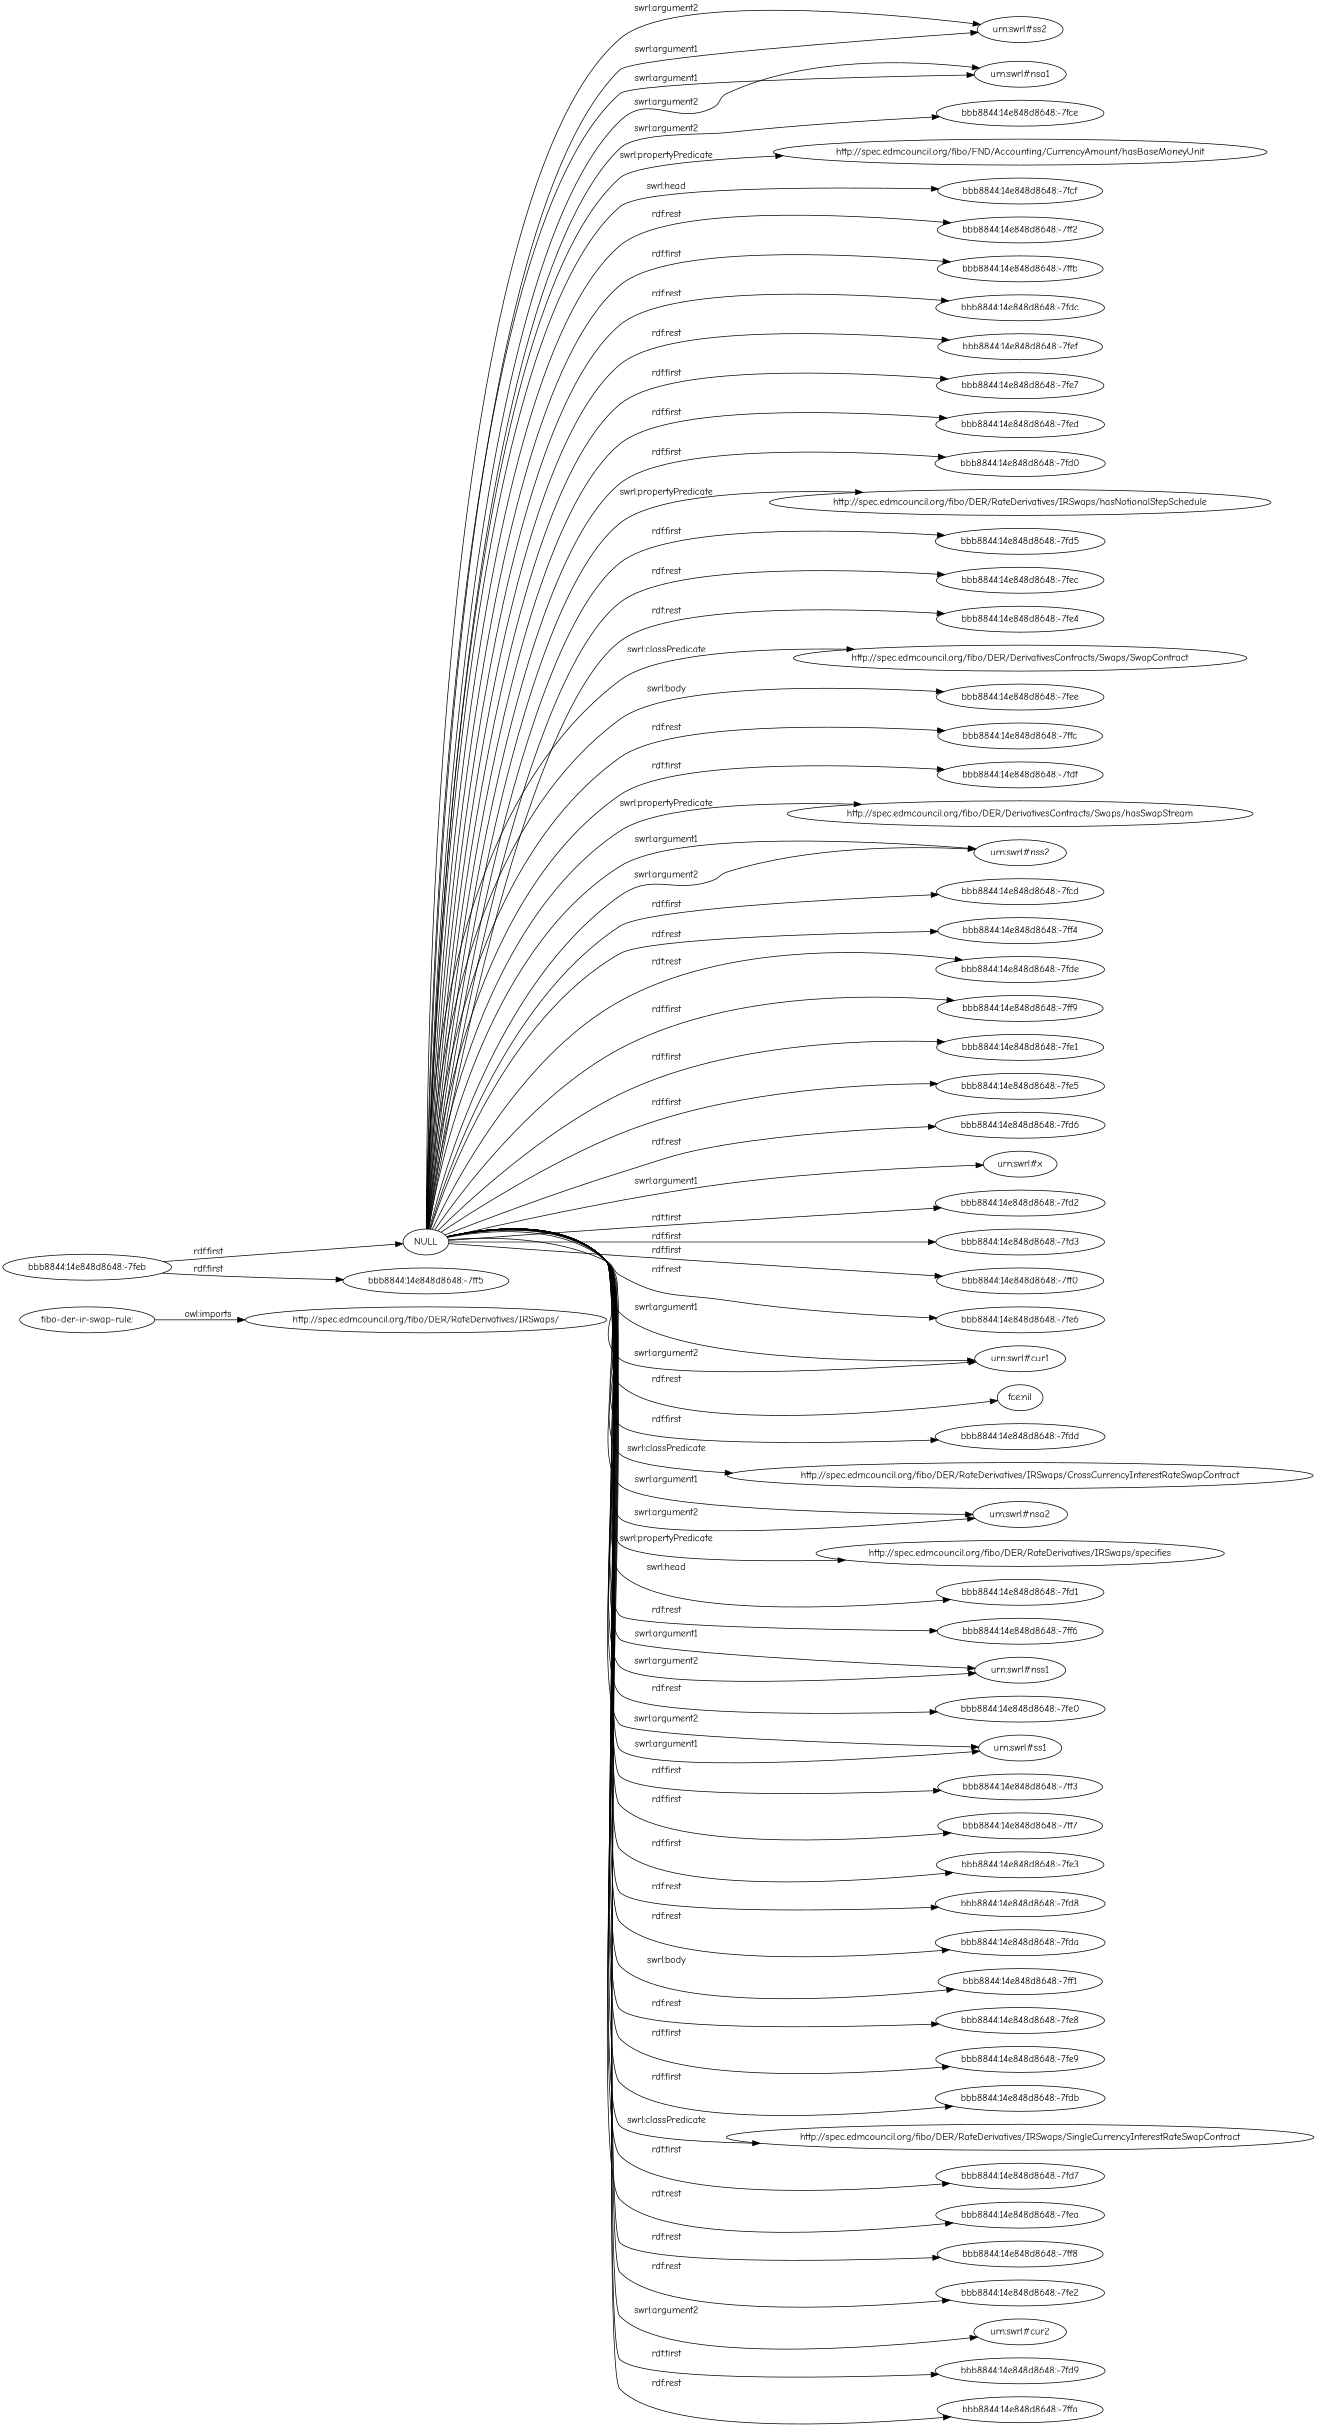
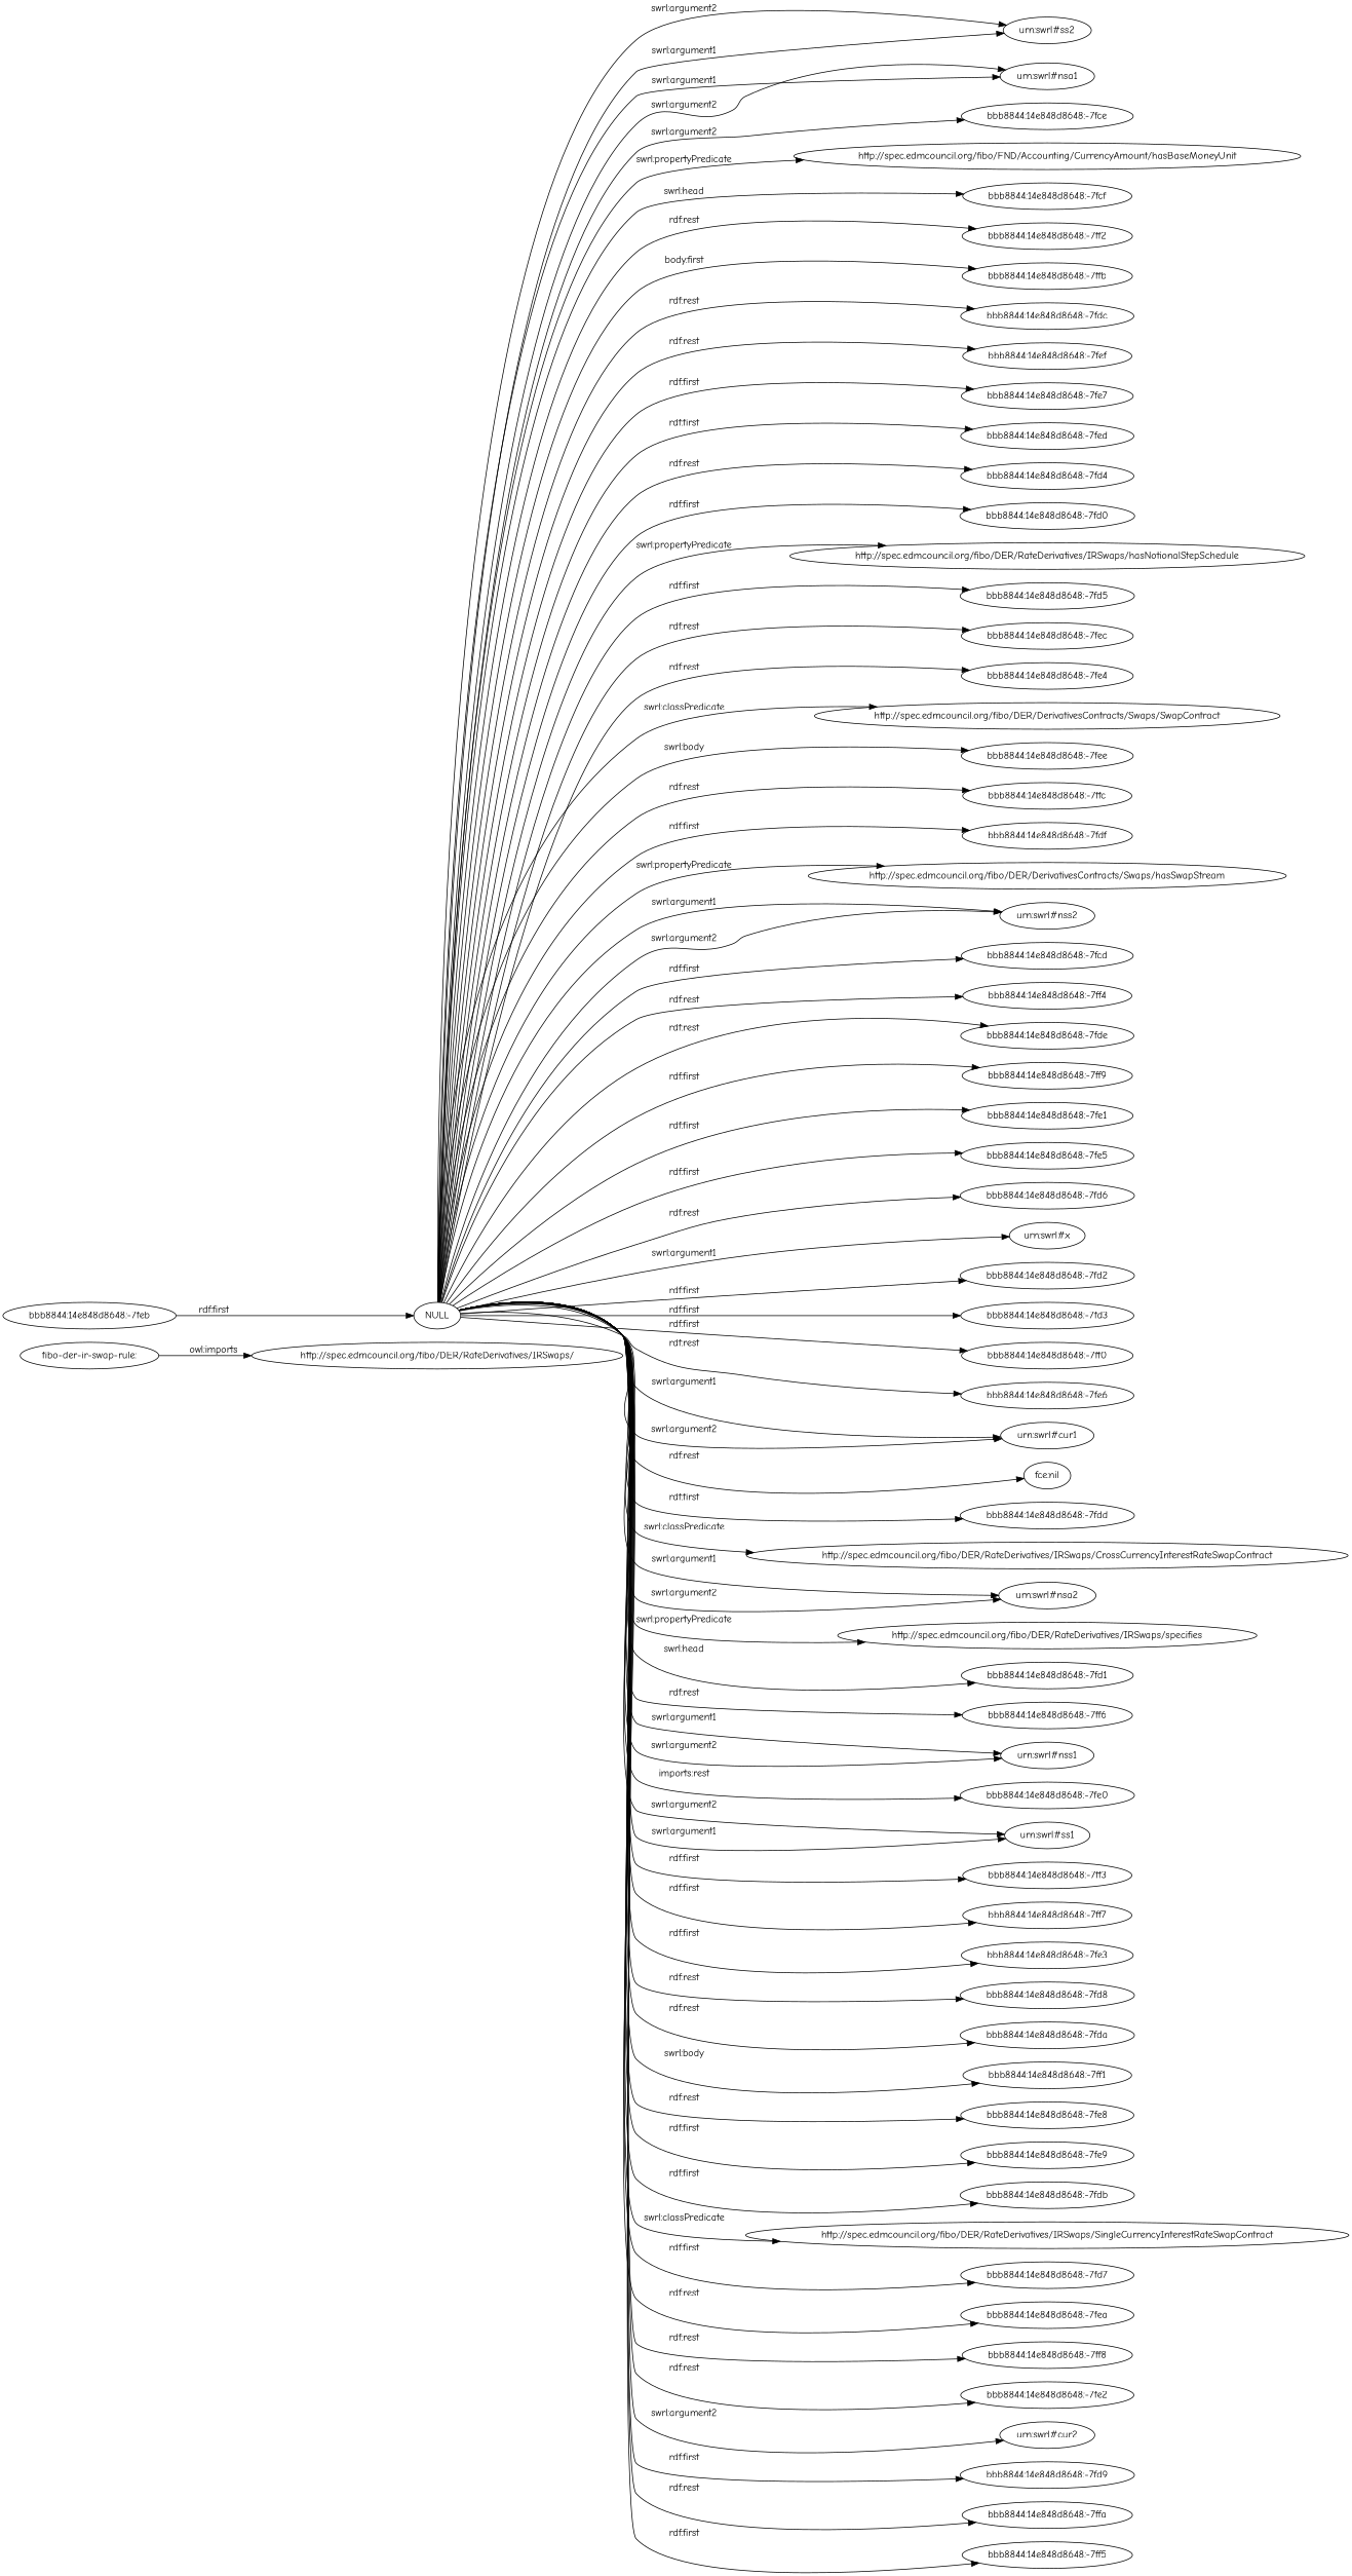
  digraph {
    fontname="Comic Neue"
    rankdir=LR
    node [fontname="Comic Neue"]
    edge [fontname="Comic Neue"]
    "fibo-der-ir-swap-rule:"
    "http://spec.edmcouncil.org/fibo/DER/RateDerivatives/IRSwaps/"
    NULL
    "urn:swrl#ss2"
    "urn:swrl#nsa1"
    "bbb8844:14e848d8648:-7fce"
    "http://spec.edmcouncil.org/fibo/FND/Accounting/CurrencyAmount/hasBaseMoneyUnit"
    "bbb8844:14e848d8648:-7fcf"
    "bbb8844:14e848d8648:-7ff2"
    "bbb8844:14e848d8648:-7ffb"
    "bbb8844:14e848d8648:-7fdc"
    "bbb8844:14e848d8648:-7fef"
    "bbb8844:14e848d8648:-7fe7"
    "bbb8844:14e848d8648:-7fed"
+   "bbb8844:14e848d8648:-7fd4"
    "bbb8844:14e848d8648:-7fd0"
    "http://spec.edmcouncil.org/fibo/DER/RateDerivatives/IRSwaps/hasNotionalStepSchedule"
    "bbb8844:14e848d8648:-7fd5"
    "bbb8844:14e848d8648:-7fec"
    "bbb8844:14e848d8648:-7fe4"
    "http://spec.edmcouncil.org/fibo/DER/DerivativesContracts/Swaps/SwapContract"
    "bbb8844:14e848d8648:-7fee"
    "bbb8844:14e848d8648:-7ffc"
    "bbb8844:14e848d8648:-7fdf"
    "http://spec.edmcouncil.org/fibo/DER/DerivativesContracts/Swaps/hasSwapStream"
    "urn:swrl#nss2"
    "bbb8844:14e848d8648:-7fcd"
    "bbb8844:14e848d8648:-7ff4"
    "bbb8844:14e848d8648:-7fde"
    "bbb8844:14e848d8648:-7ff9"
    "bbb8844:14e848d8648:-7fe1"
    "bbb8844:14e848d8648:-7fe5"
    "bbb8844:14e848d8648:-7fd6"
    "urn:swrl#x"
    "bbb8844:14e848d8648:-7fd2"
    "bbb8844:14e848d8648:-7fd3"
    "bbb8844:14e848d8648:-7ff0"
    "bbb8844:14e848d8648:-7fe6"
    "urn:swrl#cur1"
    n40 [label="fce:nil"]
    "bbb8844:14e848d8648:-7fdd"
    "http://spec.edmcouncil.org/fibo/DER/RateDerivatives/IRSwaps/CrossCurrencyInterestRateSwapContract"
    "urn:swrl#nsa2"
    "http://spec.edmcouncil.org/fibo/DER/RateDerivatives/IRSwaps/specifies"
    "bbb8844:14e848d8648:-7fd1"
    "bbb8844:14e848d8648:-7ff6"
    "urn:swrl#nss1"
    "bbb8844:14e848d8648:-7fe0"
    "urn:swrl#ss1"
    "bbb8844:14e848d8648:-7ff3"
    "bbb8844:14e848d8648:-7ff7"
    "bbb8844:14e848d8648:-7fe3"
    "bbb8844:14e848d8648:-7fd8"
    "bbb8844:14e848d8648:-7fda"
    "bbb8844:14e848d8648:-7ff1"
    "bbb8844:14e848d8648:-7fe8"
    "bbb8844:14e848d8648:-7fe9"
    "bbb8844:14e848d8648:-7fdb"
    "http://spec.edmcouncil.org/fibo/DER/RateDerivatives/IRSwaps/SingleCurrencyInterestRateSwapContract"
    "bbb8844:14e848d8648:-7fd7"
    "bbb8844:14e848d8648:-7fea"
    "bbb8844:14e848d8648:-7ff8"
    "bbb8844:14e848d8648:-7fe2"
    "urn:swrl#cur2"
    "bbb8844:14e848d8648:-7fd9"
    "bbb8844:14e848d8648:-7ffa"
    "bbb8844:14e848d8648:-7ff5"
    "bbb8844:14e848d8648:-7feb"
    "fibo-der-ir-swap-rule:" -> "http://spec.edmcouncil.org/fibo/DER/RateDerivatives/IRSwaps/" [label="owl:imports"]
    NULL -> "urn:swrl#ss2" [label="swrl:argument2"]
    NULL -> "urn:swrl#ss2" [label="swrl:argument1"]
    NULL -> "urn:swrl#nsa1" [label="swrl:argument1"]
    NULL -> "urn:swrl#nsa1" [label="swrl:argument2"]
    NULL -> "bbb8844:14e848d8648:-7fce" [label="swrl:argument2"]
    NULL -> "http://spec.edmcouncil.org/fibo/FND/Accounting/CurrencyAmount/hasBaseMoneyUnit" [label="swrl:propertyPredicate"]
    NULL -> "bbb8844:14e848d8648:-7fcf" [label="swrl:head"]
    NULL -> "bbb8844:14e848d8648:-7ff2" [label="rdf:rest"]
-   NULL -> "bbb8844:14e848d8648:-7ffb" [label="rdf:first"]
+   NULL -> "bbb8844:14e848d8648:-7ffb" [label="body:first"]
    NULL -> "bbb8844:14e848d8648:-7fdc" [label="rdf:rest"]
    NULL -> "bbb8844:14e848d8648:-7fef" [label="rdf:rest"]
    NULL -> "bbb8844:14e848d8648:-7fe7" [label="rdf:first"]
    NULL -> "bbb8844:14e848d8648:-7fed" [label="rdf:first"]
+   NULL -> "bbb8844:14e848d8648:-7fd4" [label="rdf:rest"]
    NULL -> "bbb8844:14e848d8648:-7fd0" [label="rdf:first"]
    NULL -> "http://spec.edmcouncil.org/fibo/DER/RateDerivatives/IRSwaps/hasNotionalStepSchedule" [label="swrl:propertyPredicate"]
    NULL -> "bbb8844:14e848d8648:-7fd5" [label="rdf:first"]
    NULL -> "bbb8844:14e848d8648:-7fec" [label="rdf:rest"]
    NULL -> "bbb8844:14e848d8648:-7fe4" [label="rdf:rest"]
    NULL -> "http://spec.edmcouncil.org/fibo/DER/DerivativesContracts/Swaps/SwapContract" [label="swrl:classPredicate"]
    NULL -> "bbb8844:14e848d8648:-7fee" [label="swrl:body"]
    NULL -> "bbb8844:14e848d8648:-7ffc" [label="rdf:rest"]
    NULL -> "bbb8844:14e848d8648:-7fdf" [label="rdf:first"]
    NULL -> "http://spec.edmcouncil.org/fibo/DER/DerivativesContracts/Swaps/hasSwapStream" [label="swrl:propertyPredicate"]
    NULL -> "urn:swrl#nss2" [label="swrl:argument1"]
    NULL -> "urn:swrl#nss2" [label="swrl:argument2"]
    NULL -> "bbb8844:14e848d8648:-7fcd" [label="rdf:first"]
    NULL -> "bbb8844:14e848d8648:-7ff4" [label="rdf:rest"]
    NULL -> "bbb8844:14e848d8648:-7fde" [label="rdf:rest"]
    NULL -> "bbb8844:14e848d8648:-7ff9" [label="rdf:first"]
    NULL -> "bbb8844:14e848d8648:-7fe1" [label="rdf:first"]
    NULL -> "bbb8844:14e848d8648:-7fe5" [label="rdf:first"]
    NULL -> "bbb8844:14e848d8648:-7fd6" [label="rdf:rest"]
    NULL -> "urn:swrl#x" [label="swrl:argument1"]
    NULL -> "bbb8844:14e848d8648:-7fd2" [label="rdf:first"]
    NULL -> "bbb8844:14e848d8648:-7fd3" [label="rdf:first"]
    NULL -> "bbb8844:14e848d8648:-7ff0" [label="rdf:first"]
    NULL -> "bbb8844:14e848d8648:-7fe6" [label="rdf:rest"]
    NULL -> "urn:swrl#cur1" [label="swrl:argument1"]
    NULL -> "urn:swrl#cur1" [label="swrl:argument2"]
    NULL -> n40 [label="rdf:rest"]
    NULL -> "bbb8844:14e848d8648:-7fdd" [label="rdf:first"]
    NULL -> "http://spec.edmcouncil.org/fibo/DER/RateDerivatives/IRSwaps/CrossCurrencyInterestRateSwapContract" [label="swrl:classPredicate"]
    NULL -> "urn:swrl#nsa2" [label="swrl:argument1"]
    NULL -> "urn:swrl#nsa2" [label="swrl:argument2"]
    NULL -> "http://spec.edmcouncil.org/fibo/DER/RateDerivatives/IRSwaps/specifies" [label="swrl:propertyPredicate"]
    NULL -> "bbb8844:14e848d8648:-7fd1" [label="swrl:head"]
    NULL -> "bbb8844:14e848d8648:-7ff6" [label="rdf:rest"]
    NULL -> "urn:swrl#nss1" [label="swrl:argument1"]
    NULL -> "urn:swrl#nss1" [label="swrl:argument2"]
-   NULL -> "bbb8844:14e848d8648:-7fe0" [label="rdf:rest"]
+   NULL -> "bbb8844:14e848d8648:-7fe0" [label="imports:rest"]
    NULL -> "urn:swrl#ss1" [label="swrl:argument2"]
    NULL -> "urn:swrl#ss1" [label="swrl:argument1"]
    NULL -> "bbb8844:14e848d8648:-7ff3" [label="rdf:first"]
    NULL -> "bbb8844:14e848d8648:-7ff7" [label="rdf:first"]
    NULL -> "bbb8844:14e848d8648:-7fe3" [label="rdf:first"]
    NULL -> "bbb8844:14e848d8648:-7fd8" [label="rdf:rest"]
    NULL -> "bbb8844:14e848d8648:-7fda" [label="rdf:rest"]
    NULL -> "bbb8844:14e848d8648:-7ff1" [label="swrl:body"]
    NULL -> "bbb8844:14e848d8648:-7fe8" [label="rdf:rest"]
    NULL -> "bbb8844:14e848d8648:-7fe9" [label="rdf:first"]
    NULL -> "bbb8844:14e848d8648:-7fdb" [label="rdf:first"]
    NULL -> "http://spec.edmcouncil.org/fibo/DER/RateDerivatives/IRSwaps/SingleCurrencyInterestRateSwapContract" [label="swrl:classPredicate"]
    NULL -> "bbb8844:14e848d8648:-7fd7" [label="rdf:first"]
    NULL -> "bbb8844:14e848d8648:-7fea" [label="rdf:rest"]
    NULL -> "bbb8844:14e848d8648:-7ff8" [label="rdf:rest"]
    NULL -> "bbb8844:14e848d8648:-7fe2" [label="rdf:rest"]
    NULL -> "urn:swrl#cur2" [label="swrl:argument2"]
    NULL -> "bbb8844:14e848d8648:-7fd9" [label="rdf:first"]
    NULL -> "bbb8844:14e848d8648:-7ffa" [label="rdf:rest"]
-   "bbb8844:14e848d8648:-7feb" -> "bbb8844:14e848d8648:-7ff5" [label="rdf:first"]
+   NULL -> "bbb8844:14e848d8648:-7ff5" [label="rdf:first"]
    "bbb8844:14e848d8648:-7feb" -> NULL [label="rdf:first"]
  }
